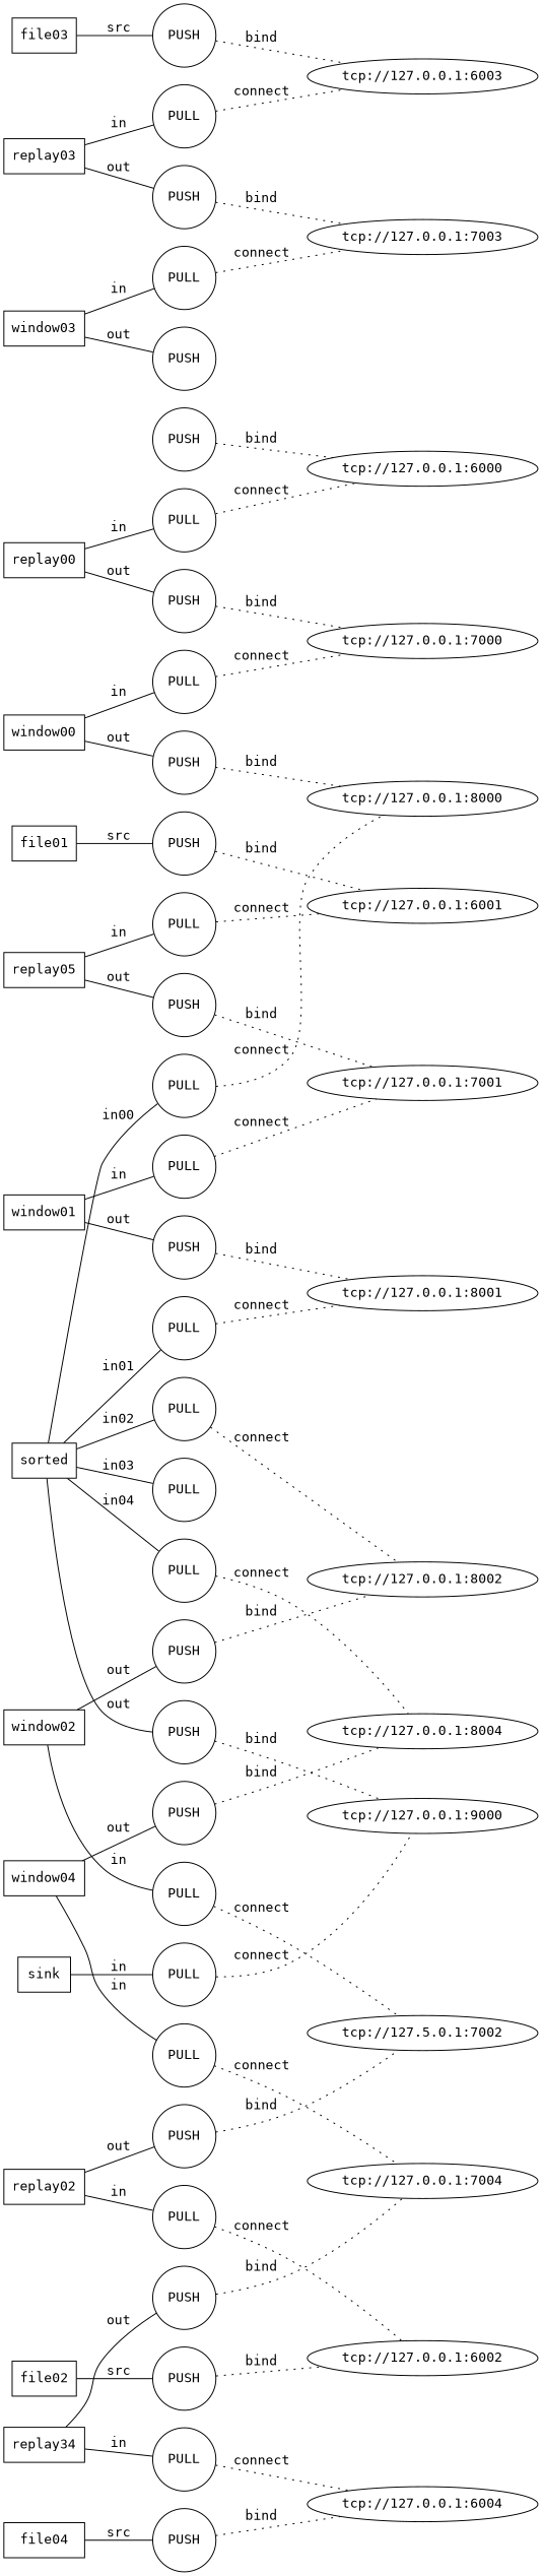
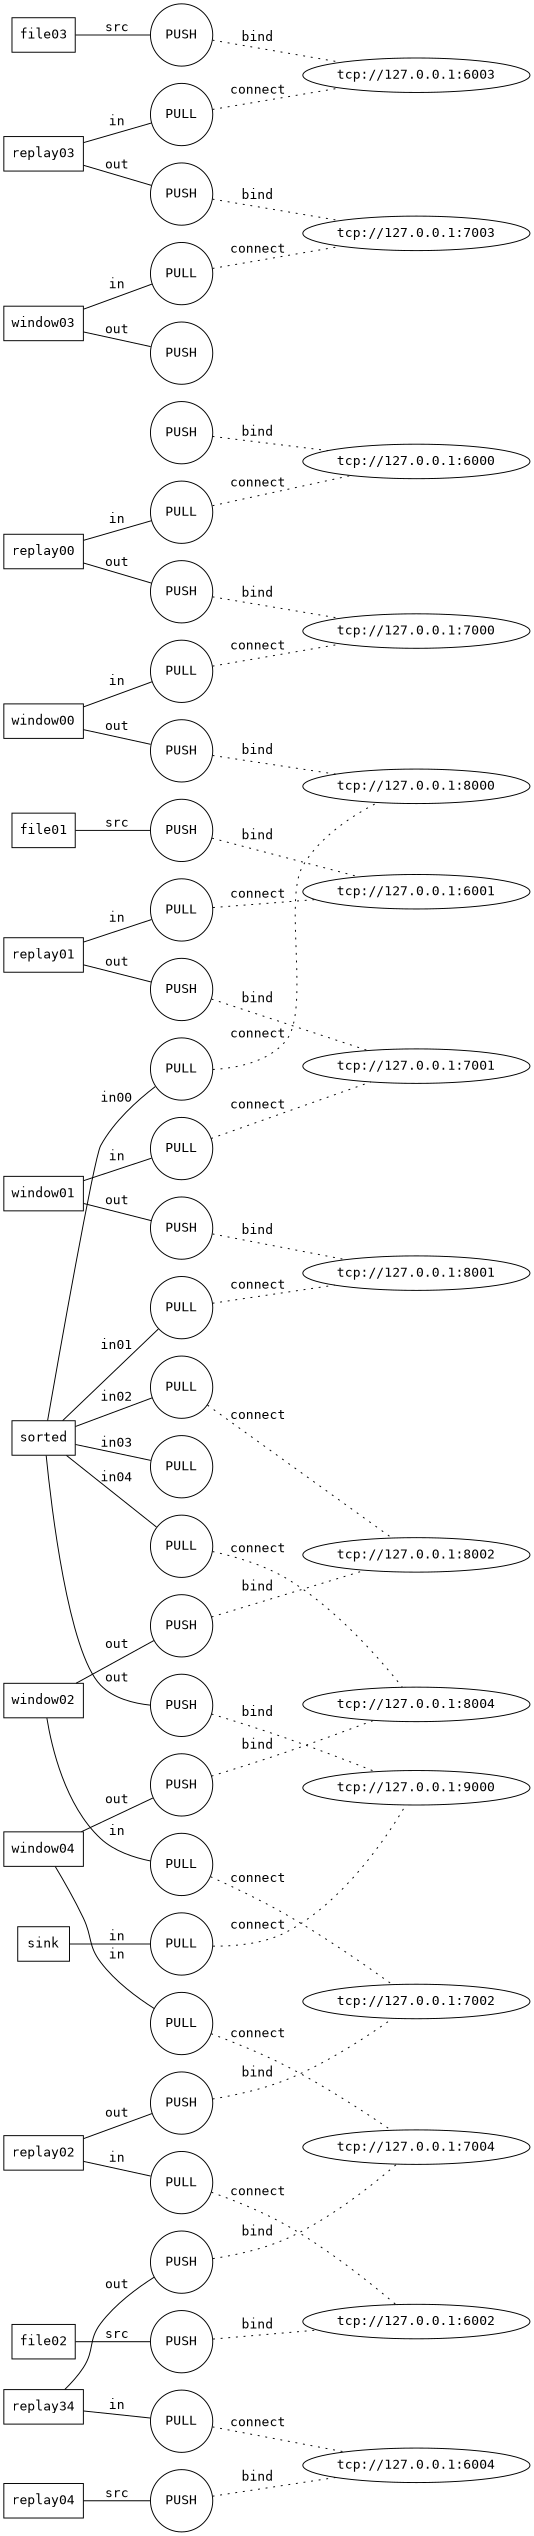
  graph {
    fontname="DejaVu Sans Mono"
    rankdir=LR
    node [fontname="DejaVu Sans Mono" shape=circle]
    edge [fontname="DejaVu Sans Mono" style=solid]
    n1 [label=PUSH]
    "tcp://127.0.0.1:6000" [shape=ellipse]
    file01 [shape=box]
    n4 [label=PUSH]
    "tcp://127.0.0.1:6001" [shape=ellipse]
    file02 [shape=box]
    n7 [label=PUSH]
    "tcp://127.0.0.1:6002" [shape=ellipse]
    file03 [shape=box]
    n10 [label=PUSH]
    "tcp://127.0.0.1:6003" [shape=ellipse]
-   file04 [shape=box]
+   file04 [shape=box label=replay04]
    n13 [label=PUSH]
    "tcp://127.0.0.1:6004" [shape=ellipse]
    replay00 [shape=box]
    n16 [label=PULL]
    n17 [label=PUSH]
    "tcp://127.0.0.1:7000" [shape=ellipse]
-   replay01 [shape=box label=replay05]
+   replay01 [shape=box]
    n20 [label=PULL]
    n21 [label=PUSH]
    "tcp://127.0.0.1:7001" [shape=ellipse]
    replay02 [shape=box]
    n24 [label=PULL]
    n25 [label=PUSH]
-   "tcp://127.0.0.1:7002" [shape=ellipse label="tcp://127.5.0.1:7002"]
+   "tcp://127.0.0.1:7002" [shape=ellipse]
    replay03 [shape=box]
    n28 [label=PULL]
    n29 [label=PUSH]
    "tcp://127.0.0.1:7003" [shape=ellipse]
    n31 [label=replay34 shape=box]
    n32 [label=PULL]
    n33 [label=PUSH]
    "tcp://127.0.0.1:7004" [shape=ellipse]
    window00 [shape=box]
    n36 [label=PULL]
    n37 [label=PUSH]
    "tcp://127.0.0.1:8000" [shape=ellipse]
    window01 [shape=box]
    n40 [label=PULL]
    n41 [label=PUSH]
    "tcp://127.0.0.1:8001" [shape=ellipse]
    window02 [shape=box]
    n44 [label=PULL]
    n45 [label=PUSH]
    "tcp://127.0.0.1:8002" [shape=ellipse]
    window03 [shape=box]
    n48 [label=PULL]
    n49 [label=PUSH]
    window04 [shape=box]
    n51 [label=PULL]
    n52 [label=PUSH]
    "tcp://127.0.0.1:8004" [shape=ellipse]
    sorted [shape=box]
    n55 [label=PULL]
    n56 [label=PULL]
    n57 [label=PULL]
    n58 [label=PULL]
    n59 [label=PULL]
    n60 [label=PUSH]
    "tcp://127.0.0.1:9000" [shape=ellipse]
    sink [shape=box]
    n63 [label=PULL]
    n1 -- "tcp://127.0.0.1:6000" [label=bind style=dotted]
    file01 -- n4 [label=src]
    n4 -- "tcp://127.0.0.1:6001" [label=bind style=dotted]
    file02 -- n7 [label=src]
    n7 -- "tcp://127.0.0.1:6002" [label=bind style=dotted]
    file03 -- n10 [label=src]
    n10 -- "tcp://127.0.0.1:6003" [label=bind style=dotted]
    file04 -- n13 [label=src]
    n13 -- "tcp://127.0.0.1:6004" [label=bind style=dotted]
    replay00 -- n16 [label=in]
    replay00 -- n17 [label=out]
    n16 -- "tcp://127.0.0.1:6000" [label=connect style=dotted]
    n17 -- "tcp://127.0.0.1:7000" [label=bind style=dotted]
    replay01 -- n20 [label=in]
    replay01 -- n21 [label=out]
    n20 -- "tcp://127.0.0.1:6001" [label=connect style=dotted]
    n21 -- "tcp://127.0.0.1:7001" [label=bind style=dotted]
    replay02 -- n24 [label=in]
    replay02 -- n25 [label=out]
    n24 -- "tcp://127.0.0.1:6002" [label=connect style=dotted]
    n25 -- "tcp://127.0.0.1:7002" [label=bind style=dotted]
    replay03 -- n28 [label=in]
    replay03 -- n29 [label=out]
    n28 -- "tcp://127.0.0.1:6003" [label=connect style=dotted]
    n29 -- "tcp://127.0.0.1:7003" [label=bind style=dotted]
    n31 -- n32 [label=in]
    n31 -- n33 [label=out]
    n32 -- "tcp://127.0.0.1:6004" [label=connect style=dotted]
    n33 -- "tcp://127.0.0.1:7004" [label=bind style=dotted]
    window00 -- n36 [label=in]
    window00 -- n37 [label=out]
    n36 -- "tcp://127.0.0.1:7000" [label=connect style=dotted]
    n37 -- "tcp://127.0.0.1:8000" [label=bind style=dotted]
    window01 -- n40 [label=in]
    window01 -- n41 [label=out]
    n40 -- "tcp://127.0.0.1:7001" [label=connect style=dotted]
    n41 -- "tcp://127.0.0.1:8001" [label=bind style=dotted]
    window02 -- n44 [label=in]
    window02 -- n45 [label=out]
    n44 -- "tcp://127.0.0.1:7002" [label=connect style=dotted]
    n45 -- "tcp://127.0.0.1:8002" [label=bind style=dotted]
    window03 -- n48 [label=in]
    window03 -- n49 [label=out]
    n48 -- "tcp://127.0.0.1:7003" [label=connect style=dotted]
    window04 -- n51 [label=in]
    window04 -- n52 [label=out]
    n51 -- "tcp://127.0.0.1:7004" [label=connect style=dotted]
    n52 -- "tcp://127.0.0.1:8004" [label=bind style=dotted]
    sorted -- n55 [label=in00]
    sorted -- n56 [label=in01]
    sorted -- n57 [label=in02]
    sorted -- n58 [label=in03]
    sorted -- n59 [label=in04]
    sorted -- n60 [label=out]
    n55 -- "tcp://127.0.0.1:8000" [label=connect style=dotted]
    n56 -- "tcp://127.0.0.1:8001" [label=connect style=dotted]
    n57 -- "tcp://127.0.0.1:8002" [label=connect style=dotted]
    n59 -- "tcp://127.0.0.1:8004" [label=connect style=dotted]
    n60 -- "tcp://127.0.0.1:9000" [label=bind style=dotted]
    sink -- n63 [label=in]
    n63 -- "tcp://127.0.0.1:9000" [label=connect style=dotted]
  }
